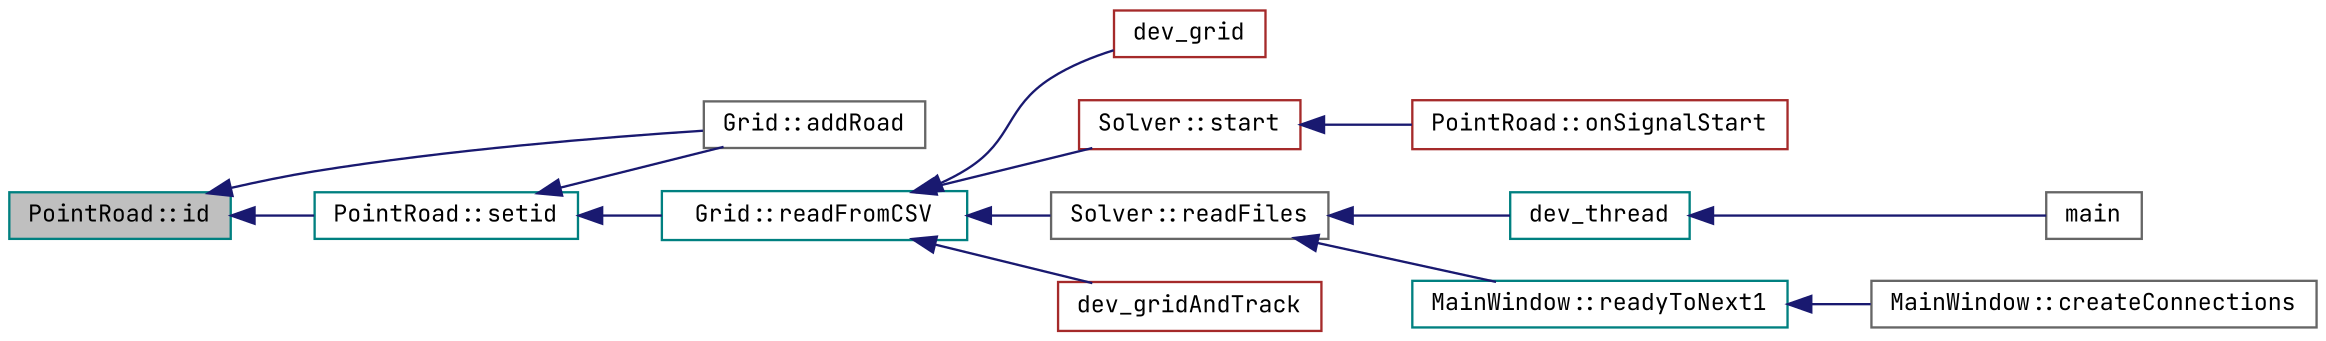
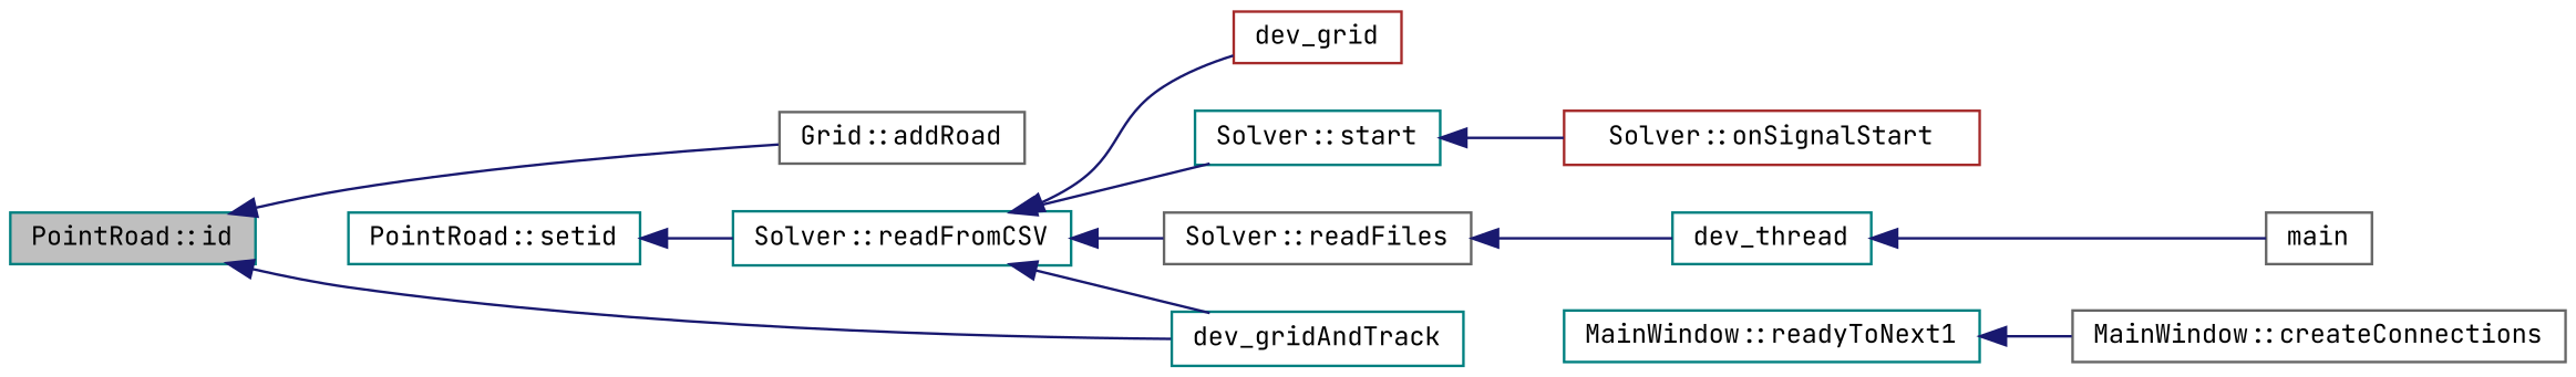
  digraph {
    fontname="JetBrains Mono"
    rankdir=LR
    node [color=teal fontname="JetBrains Mono" fontsize=10 shape=record]
    edge [color=midnightblue dir=back fontname="JetBrains Mono" fontsize=10 labelfontname=Helvetica labelfontsize=10 style=solid]
    n1 [fillcolor=grey75 fontcolor=black height=0.2 label="PointRoad::id" style=filled width=0.4]
    n2 [color=gray40 height=0.2 label="Grid::addRoad" width=0.4]
    n3 [height=0.2 label="PointRoad::setid" width=0.4]
-   n4 [height=0.2 label="Grid::readFromCSV" width=0.4]
+   n4 [height=0.2 label="Solver::readFromCSV" width=0.4]
    n5 [color=brown height=0.2 label=dev_grid width=0.4]
-   n6 [color=brown height=0.2 label=dev_gridAndTrack width=0.4]
-   n7 [color=brown height=0.2 label="Solver::start" width=0.4]
+   n6 [height=0.2 label=dev_gridAndTrack width=0.4]
+   n7 [height=0.2 label="Solver::start" width=0.4]
    n8 [color=gray40 height=0.2 label="Solver::readFiles" width=0.4]
-   n9 [color=brown height=0.2 label="PointRoad::onSignalStart" width=0.4]
+   n9 [color=brown height=0.2 label="Solver::onSignalStart" width=0.4]
    n10 [height=0.2 label=dev_thread width=0.4]
    n11 [height=0.2 label="MainWindow::readyToNext1" width=0.4]
    n12 [color=gray40 height=0.2 label=main width=0.4]
    n13 [color=gray40 height=0.2 label="MainWindow::createConnections" width=0.4]
    n1 -> n2
-   n1 -> n3
-   n3 -> n2
+   n1 -> n6
    n3 -> n4
    n4 -> n5
    n4 -> n6
    n4 -> n7
    n4 -> n8
    n7 -> n9
    n8 -> n10
-   n8 -> n11
    n10 -> n12
    n11 -> n13
  }
